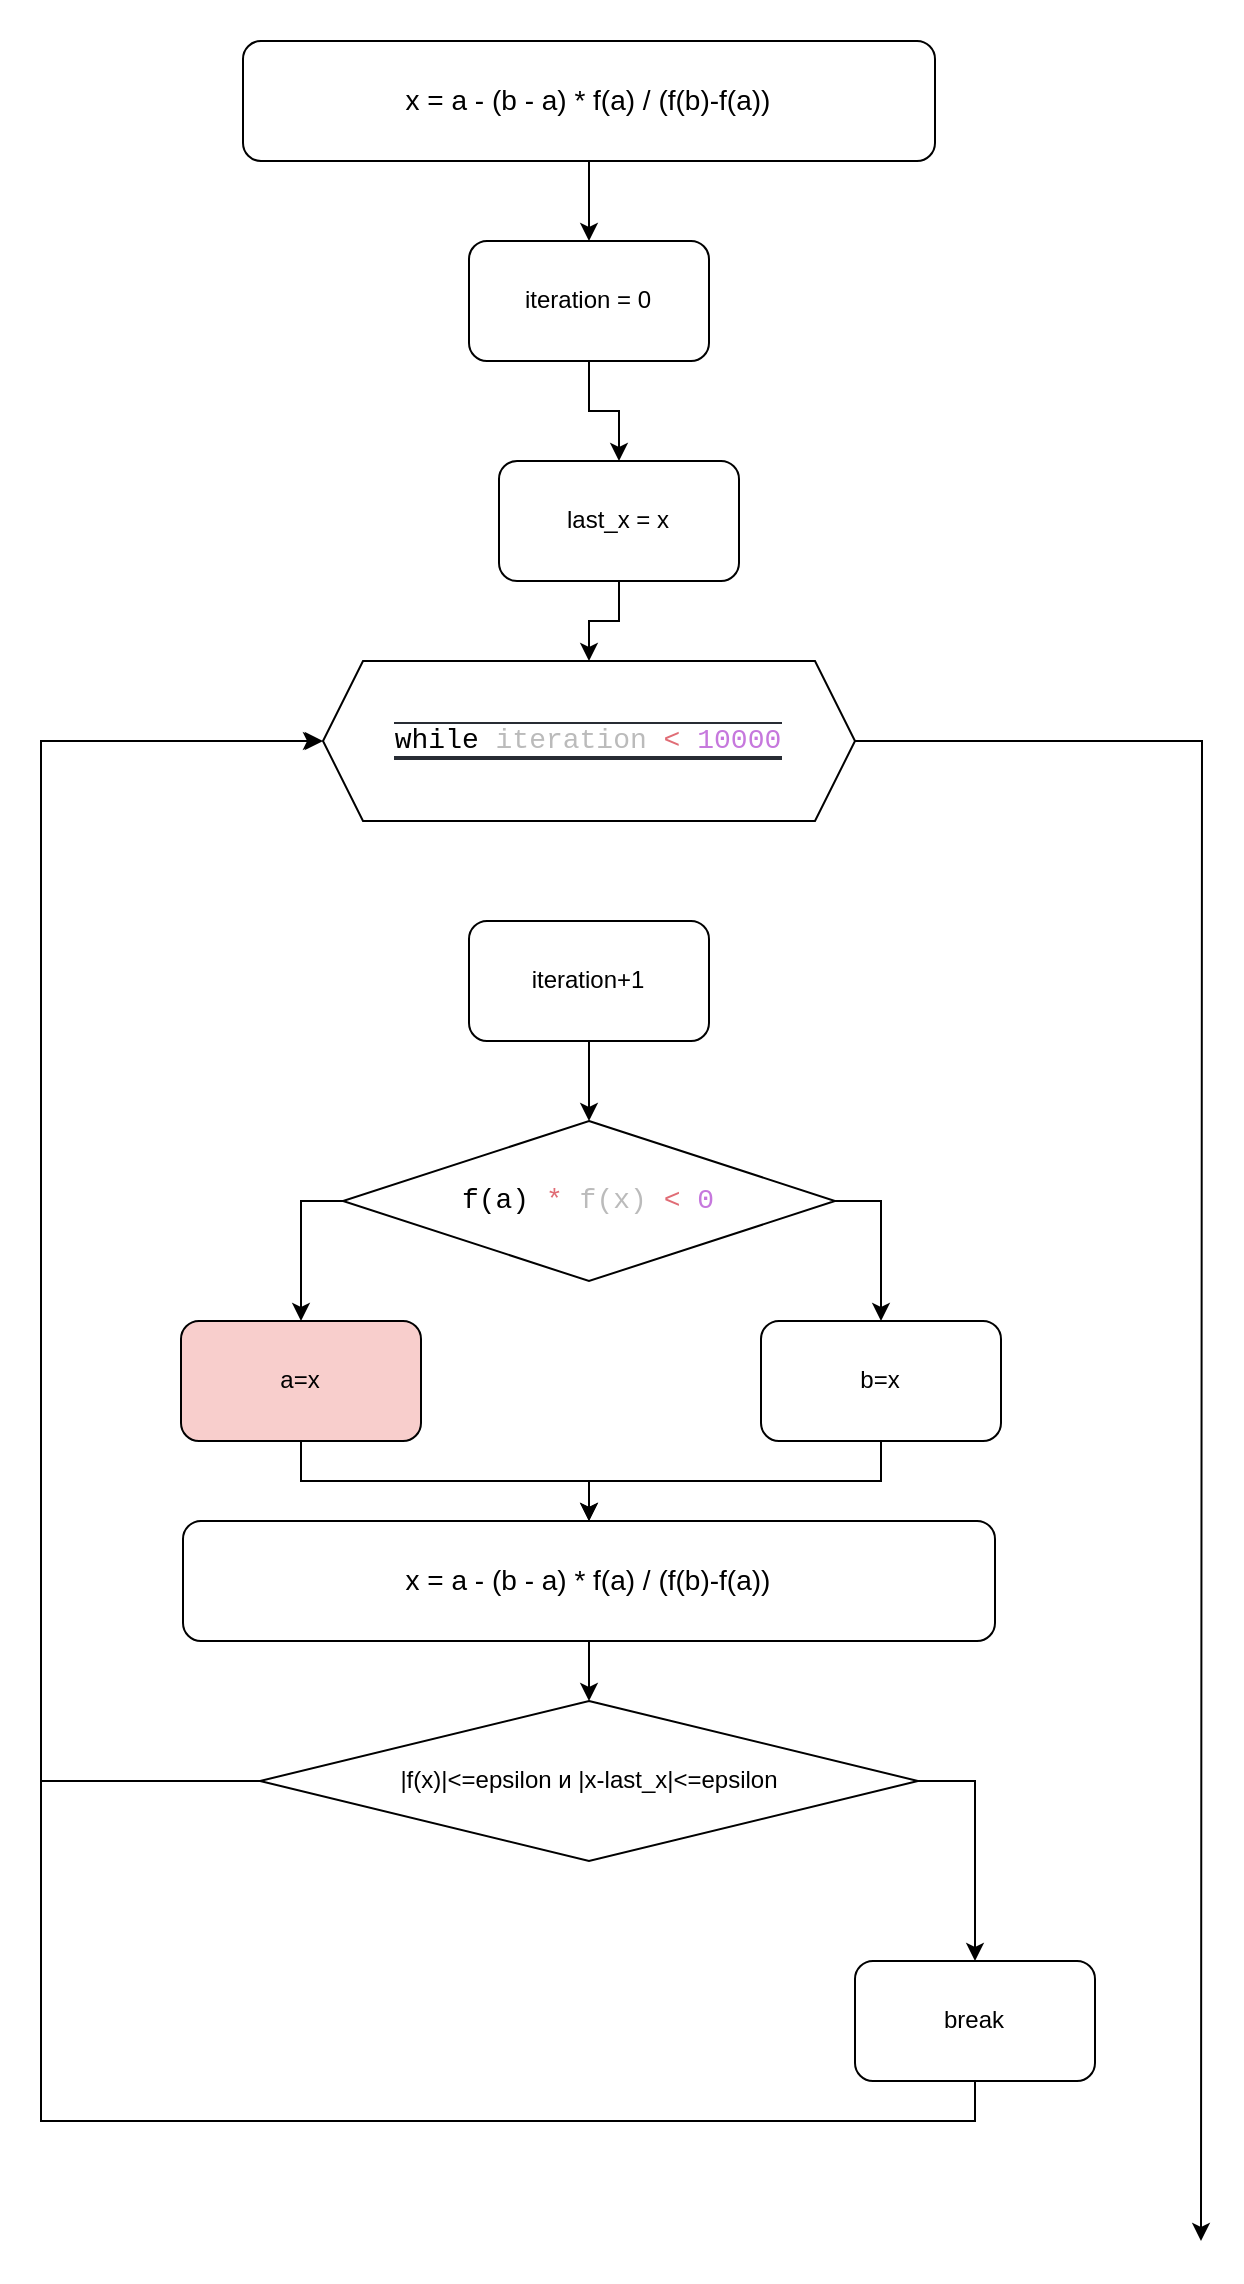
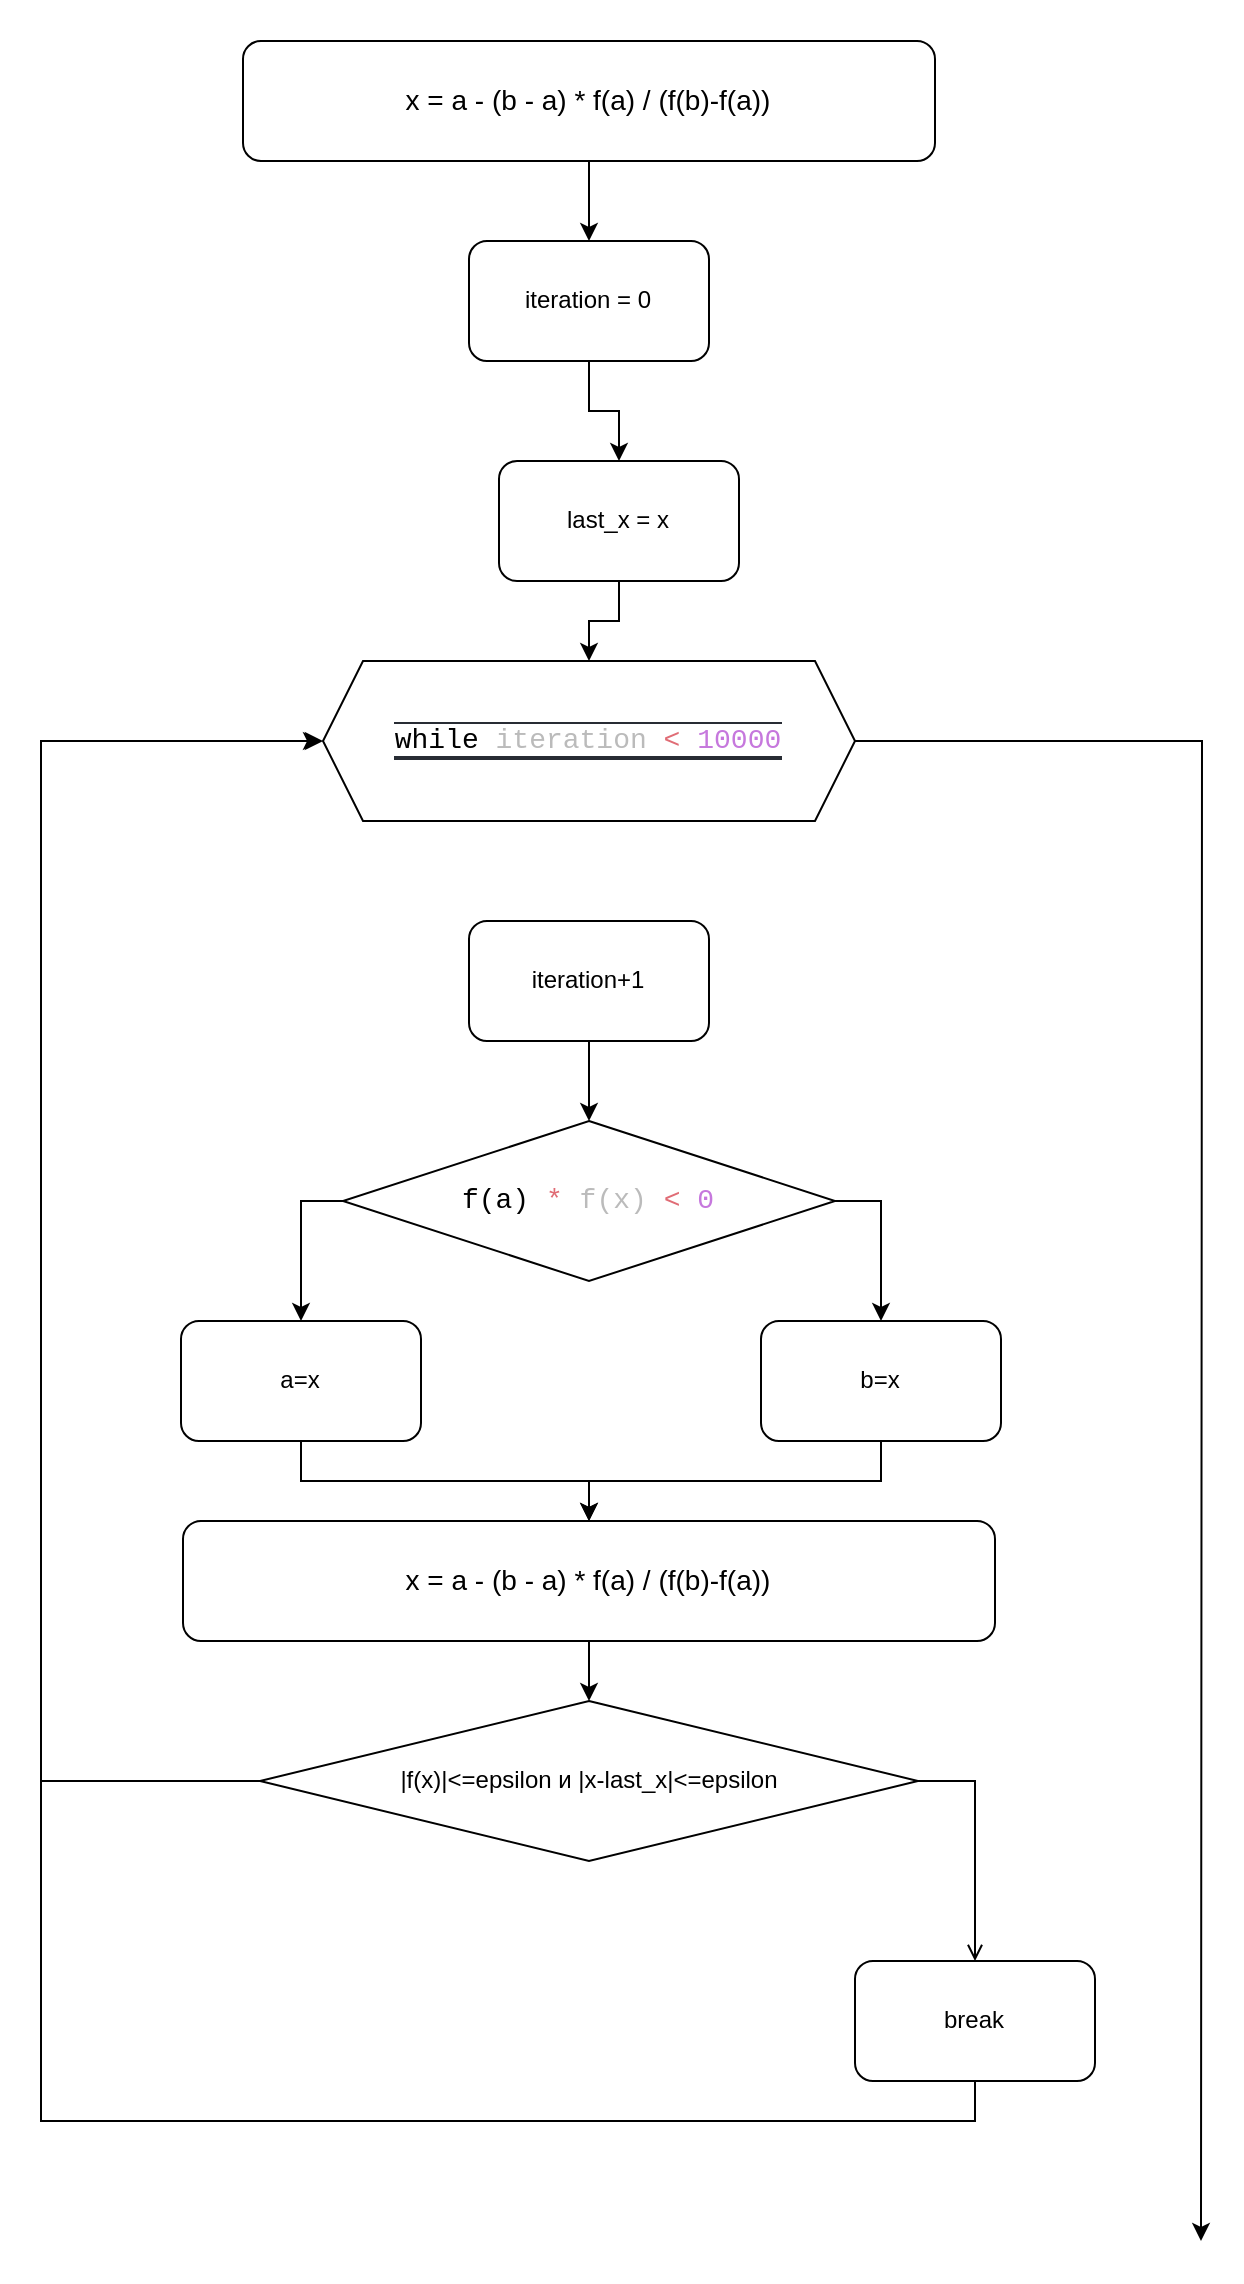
  <mxCell id="0" />
  <mxCell id="1" parent="0" />
  <mxCell id="2" style="edgeStyle=orthogonalEdgeStyle;rounded=0;orthogonalLoop=1;jettySize=auto;html=1;exitX=1;exitY=0.5;exitDx=0;exitDy=0;" edge="1" parent="1" source="3"><mxGeometry relative="1" as="geometry"><mxPoint x="600" y="1120" as="targetPoint" /></mxGeometry></mxCell>
  <mxCell id="3" value="&lt;div style=&quot;color: rgb(187, 187, 187); background-color: rgb(40, 44, 52); font-family: Consolas, &amp;quot;Courier New&amp;quot;, monospace; font-weight: normal; font-size: 14px; line-height: 19px; white-space: pre;&quot;&gt;&lt;div&gt;&lt;span style=&quot;background-color: light-dark(rgb(255, 255, 255), rgb(196, 200, 207)); color: rgb(0, 0, 0);&quot;&gt;while&lt;/span&gt;&lt;span style=&quot;background-color: light-dark(rgb(255, 255, 255), rgb(196, 200, 207)); color: rgb(187, 187, 187);&quot;&gt; iteration &lt;/span&gt;&lt;span style=&quot;background-color: light-dark(rgb(255, 255, 255), rgb(196, 200, 207)); color: rgb(224, 108, 117);&quot;&gt;&amp;lt;&lt;/span&gt;&lt;span style=&quot;background-color: light-dark(rgb(255, 255, 255), rgb(196, 200, 207)); color: rgb(187, 187, 187);&quot;&gt; &lt;/span&gt;&lt;span style=&quot;background-color: light-dark(rgb(255, 255, 255), rgb(196, 200, 207)); color: rgb(198, 120, 221);&quot;&gt;10000&lt;/span&gt;&lt;/div&gt;&lt;/div&gt;" style="shape=hexagon;perimeter=hexagonPerimeter2;whiteSpace=wrap;html=1;fixedSize=1;" vertex="1" parent="1"><mxGeometry x="161" y="330" width="266" height="80" as="geometry" /></mxCell>
  <mxCell id="4" style="edgeStyle=orthogonalEdgeStyle;rounded=0;orthogonalLoop=1;jettySize=auto;html=1;exitX=0.5;exitY=1;exitDx=0;exitDy=0;" edge="1" parent="1" source="5" target="8"><mxGeometry relative="1" as="geometry" /></mxCell>
  <mxCell id="5" value="iteration+1" style="rounded=1;whiteSpace=wrap;html=1;" vertex="1" parent="1"><mxGeometry x="234" y="460" width="120" height="60" as="geometry" /></mxCell>
  <mxCell id="6" style="edgeStyle=orthogonalEdgeStyle;rounded=0;orthogonalLoop=1;jettySize=auto;html=1;exitX=0;exitY=0.5;exitDx=0;exitDy=0;" edge="1" parent="1" source="8" target="12"><mxGeometry relative="1" as="geometry" /></mxCell>
  <mxCell id="7" style="edgeStyle=orthogonalEdgeStyle;rounded=0;orthogonalLoop=1;jettySize=auto;html=1;exitX=1;exitY=0.5;exitDx=0;exitDy=0;" edge="1" parent="1" source="8" target="10"><mxGeometry relative="1" as="geometry" /></mxCell>
  <mxCell id="8" value="&lt;div style=&quot;color: rgb(187, 187, 187); font-family: Consolas, &amp;quot;Courier New&amp;quot;, monospace; font-weight: normal; font-size: 14px; line-height: 19px; white-space: pre;&quot;&gt;&lt;div&gt;&lt;span style=&quot;background-color: light-dark(#ffffff, var(--ge-dark-color, #121212)); color: rgb(0, 0, 0);&quot;&gt;f(a) &lt;/span&gt;&lt;span style=&quot;background-color: light-dark(#ffffff, var(--ge-dark-color, #121212)); color: rgb(224, 108, 117);&quot;&gt;*&lt;/span&gt;&lt;span style=&quot;background-color: light-dark(#ffffff, var(--ge-dark-color, #121212)); color: rgb(187, 187, 187);&quot;&gt; f(x) &lt;/span&gt;&lt;span style=&quot;background-color: light-dark(#ffffff, var(--ge-dark-color, #121212)); color: rgb(224, 108, 117);&quot;&gt;&amp;lt;&lt;/span&gt;&lt;span style=&quot;background-color: light-dark(#ffffff, var(--ge-dark-color, #121212)); color: rgb(187, 187, 187);&quot;&gt; &lt;/span&gt;&lt;span style=&quot;background-color: light-dark(#ffffff, var(--ge-dark-color, #121212)); color: rgb(198, 120, 221);&quot;&gt;0&lt;/span&gt;&lt;/div&gt;&lt;/div&gt;" style="rhombus;whiteSpace=wrap;html=1;" vertex="1" parent="1"><mxGeometry x="171" y="560" width="246" height="80" as="geometry" /></mxCell>
  <mxCell id="9" style="edgeStyle=orthogonalEdgeStyle;rounded=0;orthogonalLoop=1;jettySize=auto;html=1;exitX=0.5;exitY=1;exitDx=0;exitDy=0;entryX=0.5;entryY=0;entryDx=0;entryDy=0;" edge="1" parent="1" source="10" target="14"><mxGeometry relative="1" as="geometry" /></mxCell>
  <mxCell id="10" value="b=x" style="rounded=1;whiteSpace=wrap;html=1;" vertex="1" parent="1"><mxGeometry x="380" y="660" width="120" height="60" as="geometry" /></mxCell>
  <mxCell id="11" style="edgeStyle=orthogonalEdgeStyle;rounded=0;orthogonalLoop=1;jettySize=auto;html=1;exitX=0.5;exitY=1;exitDx=0;exitDy=0;" edge="1" parent="1" source="12" target="14"><mxGeometry relative="1" as="geometry" /></mxCell>
- <mxCell id="12" value="a=x" style="rounded=1;whiteSpace=wrap;html=1;fillColor=#f8cecc;" vertex="1" parent="1"><mxGeometry x="90" y="660" width="120" height="60" as="geometry" /></mxCell>
+ <mxCell id="12" value="a=x" style="rounded=1;whiteSpace=wrap;html=1;" vertex="1" parent="1"><mxGeometry x="90" y="660" width="120" height="60" as="geometry" /></mxCell>
  <mxCell id="13" style="edgeStyle=orthogonalEdgeStyle;rounded=0;orthogonalLoop=1;jettySize=auto;html=1;exitX=0.5;exitY=1;exitDx=0;exitDy=0;entryX=0.5;entryY=0;entryDx=0;entryDy=0;" edge="1" parent="1" source="14" target="17"><mxGeometry relative="1" as="geometry" /></mxCell>
  <mxCell id="14" value="&lt;font style=&quot;font-size: 14px;&quot;&gt;x = a - (b - a) * f(a) / (f(b)-f(a))&lt;/font&gt;" style="rounded=1;whiteSpace=wrap;html=1;" vertex="1" parent="1"><mxGeometry x="91" y="760" width="406" height="60" as="geometry" /></mxCell>
- <mxCell id="15" style="edgeStyle=orthogonalEdgeStyle;rounded=0;orthogonalLoop=1;jettySize=auto;html=1;exitX=1;exitY=0.5;exitDx=0;exitDy=0;" edge="1" parent="1" source="17" target="25"><mxGeometry relative="1" as="geometry" /></mxCell>
+ <mxCell id="15" style="edgeStyle=orthogonalEdgeStyle;rounded=0;orthogonalLoop=1;jettySize=auto;html=1;exitX=1;exitY=0.5;exitDx=0;exitDy=0;endArrow=open;" edge="1" parent="1" source="17" target="25"><mxGeometry relative="1" as="geometry" /></mxCell>
  <mxCell id="16" style="edgeStyle=orthogonalEdgeStyle;rounded=0;orthogonalLoop=1;jettySize=auto;html=1;exitX=0;exitY=0.5;exitDx=0;exitDy=0;entryX=0;entryY=0.5;entryDx=0;entryDy=0;" edge="1" parent="1" source="17" target="3"><mxGeometry relative="1" as="geometry"><Array as="points"><mxPoint x="20" y="890" /><mxPoint x="20" y="370" /></Array></mxGeometry></mxCell>
  <mxCell id="17" value="|f(x)|&amp;lt;=epsilon и |x-last_x|&amp;lt;=epsilon" style="rhombus;whiteSpace=wrap;html=1;" vertex="1" parent="1"><mxGeometry x="129.5" y="850" width="329" height="80" as="geometry" /></mxCell>
  <mxCell id="18" style="edgeStyle=orthogonalEdgeStyle;rounded=0;orthogonalLoop=1;jettySize=auto;html=1;exitX=0.5;exitY=1;exitDx=0;exitDy=0;entryX=0.5;entryY=0;entryDx=0;entryDy=0;" edge="1" parent="1" source="19" target="3"><mxGeometry relative="1" as="geometry" /></mxCell>
  <mxCell id="19" value="last_x = x" style="rounded=1;whiteSpace=wrap;html=1;" vertex="1" parent="1"><mxGeometry x="249" y="230" width="120" height="60" as="geometry" /></mxCell>
  <mxCell id="20" style="edgeStyle=orthogonalEdgeStyle;rounded=0;orthogonalLoop=1;jettySize=auto;html=1;exitX=0.5;exitY=1;exitDx=0;exitDy=0;" edge="1" parent="1" source="21" target="19"><mxGeometry relative="1" as="geometry" /></mxCell>
  <mxCell id="21" value="iteration = 0" style="rounded=1;whiteSpace=wrap;html=1;" vertex="1" parent="1"><mxGeometry x="234" y="120" width="120" height="60" as="geometry" /></mxCell>
  <mxCell id="22" style="edgeStyle=orthogonalEdgeStyle;rounded=0;orthogonalLoop=1;jettySize=auto;html=1;exitX=0.5;exitY=1;exitDx=0;exitDy=0;entryX=0.5;entryY=0;entryDx=0;entryDy=0;" edge="1" parent="1" source="23" target="21"><mxGeometry relative="1" as="geometry" /></mxCell>
  <mxCell id="23" value="&lt;font style=&quot;font-size: 14px;&quot;&gt;x = a - (b - a) * f(a) / (f(b)-f(a))&lt;/font&gt;" style="rounded=1;whiteSpace=wrap;html=1;" vertex="1" parent="1"><mxGeometry x="121" y="20" width="346" height="60" as="geometry" /></mxCell>
  <mxCell id="24" style="edgeStyle=orthogonalEdgeStyle;rounded=0;orthogonalLoop=1;jettySize=auto;html=1;exitX=0.5;exitY=1;exitDx=0;exitDy=0;" edge="1" parent="1" source="25"><mxGeometry relative="1" as="geometry"><mxPoint x="160" y="370" as="targetPoint" /><Array as="points"><mxPoint x="487" y="1060" /><mxPoint x="20" y="1060" /><mxPoint x="20" y="370" /></Array></mxGeometry></mxCell>
  <mxCell id="25" value="break" style="rounded=1;whiteSpace=wrap;html=1;" vertex="1" parent="1"><mxGeometry x="427" y="980" width="120" height="60" as="geometry" /></mxCell>
